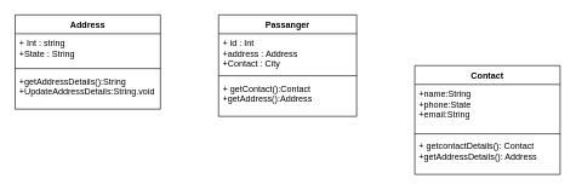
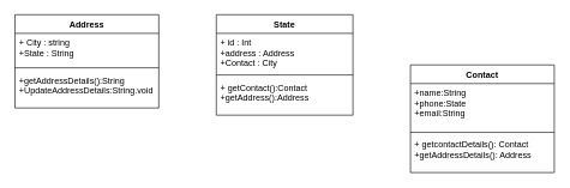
  <mxCell id="0" />
  <mxCell id="1" parent="0" />
- <mxCell id="2" value="Passanger" style="swimlane;fontStyle=1;align=center;verticalAlign=top;childLayout=stackLayout;horizontal=1;startSize=26;horizontalStack=0;resizeParent=1;resizeParentMax=0;resizeLast=0;collapsible=1;marginBottom=0;" vertex="1" parent="1"><mxGeometry x="300" y="20" width="190" height="140" as="geometry" /></mxCell>
+ <mxCell id="2" value="State" style="swimlane;fontStyle=1;align=center;verticalAlign=top;childLayout=stackLayout;horizontal=1;startSize=26;horizontalStack=0;resizeParent=1;resizeParentMax=0;resizeLast=0;collapsible=1;marginBottom=0;" vertex="1" parent="1"><mxGeometry x="300" y="20" width="190" height="140" as="geometry" /></mxCell>
  <mxCell id="3" value="+ id : Int&#10;+address : Address&#10;+Contact : City" style="text;strokeColor=none;fillColor=none;align=left;verticalAlign=top;spacingLeft=4;spacingRight=4;overflow=hidden;rotatable=0;points=[[0,0.5],[1,0.5]];portConstraint=eastwest;" vertex="1" parent="2"><mxGeometry y="26" width="190" height="54" as="geometry" /></mxCell>
  <mxCell id="4" value="" style="line;strokeWidth=1;fillColor=none;align=left;verticalAlign=middle;spacingTop=-1;spacingLeft=3;spacingRight=3;rotatable=0;labelPosition=right;points=[];portConstraint=eastwest;" vertex="1" parent="2"><mxGeometry y="80" width="190" height="8" as="geometry" /></mxCell>
  <mxCell id="5" value="+ getContact():Contact&#10;+getAddress():Address" style="text;strokeColor=none;fillColor=none;align=left;verticalAlign=top;spacingLeft=4;spacingRight=4;overflow=hidden;rotatable=0;points=[[0,0.5],[1,0.5]];portConstraint=eastwest;" vertex="1" parent="2"><mxGeometry y="88" width="190" height="52" as="geometry" /></mxCell>
  <mxCell id="6" value="Address" style="swimlane;fontStyle=1;align=center;verticalAlign=top;childLayout=stackLayout;horizontal=1;startSize=26;horizontalStack=0;resizeParent=1;resizeParentMax=0;resizeLast=0;collapsible=1;marginBottom=0;" vertex="1" parent="1"><mxGeometry x="20" y="20" width="200" height="130" as="geometry" /></mxCell>
- <mxCell id="7" value="+ Int : string&#10;+State : String" style="text;strokeColor=none;fillColor=none;align=left;verticalAlign=top;spacingLeft=4;spacingRight=4;overflow=hidden;rotatable=0;points=[[0,0.5],[1,0.5]];portConstraint=eastwest;" vertex="1" parent="6"><mxGeometry y="26" width="200" height="44" as="geometry" /></mxCell>
+ <mxCell id="7" value="+ City : string&#10;+State : String" style="text;strokeColor=none;fillColor=none;align=left;verticalAlign=top;spacingLeft=4;spacingRight=4;overflow=hidden;rotatable=0;points=[[0,0.5],[1,0.5]];portConstraint=eastwest;" vertex="1" parent="6"><mxGeometry y="26" width="200" height="44" as="geometry" /></mxCell>
  <mxCell id="8" value="" style="line;strokeWidth=1;fillColor=none;align=left;verticalAlign=middle;spacingTop=-1;spacingLeft=3;spacingRight=3;rotatable=0;labelPosition=right;points=[];portConstraint=eastwest;" vertex="1" parent="6"><mxGeometry y="70" width="200" height="8" as="geometry" /></mxCell>
  <mxCell id="9" value="+getAddressDetails():String&#10;+UpdateAddressDetails:String.void" style="text;strokeColor=none;fillColor=none;align=left;verticalAlign=top;spacingLeft=4;spacingRight=4;overflow=hidden;rotatable=0;points=[[0,0.5],[1,0.5]];portConstraint=eastwest;" vertex="1" parent="6"><mxGeometry y="78" width="200" height="52" as="geometry" /></mxCell>
  <mxCell id="10" value="Contact" style="swimlane;fontStyle=1;align=center;verticalAlign=top;childLayout=stackLayout;horizontal=1;startSize=26;horizontalStack=0;resizeParent=1;resizeParentMax=0;resizeLast=0;collapsible=1;marginBottom=0;" vertex="1" parent="1"><mxGeometry x="570" y="90" width="200" height="150" as="geometry" /></mxCell>
  <mxCell id="11" value="+name:String&#10;+phone:State&#10;+email:String" style="text;strokeColor=none;fillColor=none;align=left;verticalAlign=top;spacingLeft=4;spacingRight=4;overflow=hidden;rotatable=0;points=[[0,0.5],[1,0.5]];portConstraint=eastwest;" vertex="1" parent="10"><mxGeometry y="26" width="200" height="64" as="geometry" /></mxCell>
  <mxCell id="12" value="" style="line;strokeWidth=1;fillColor=none;align=left;verticalAlign=middle;spacingTop=-1;spacingLeft=3;spacingRight=3;rotatable=0;labelPosition=right;points=[];portConstraint=eastwest;" vertex="1" parent="10"><mxGeometry y="90" width="200" height="8" as="geometry" /></mxCell>
  <mxCell id="13" value="+ getcontactDetails(): Contact&#10;+getAddressDetails(): Address" style="text;strokeColor=none;fillColor=none;align=left;verticalAlign=top;spacingLeft=4;spacingRight=4;overflow=hidden;rotatable=0;points=[[0,0.5],[1,0.5]];portConstraint=eastwest;" vertex="1" parent="10"><mxGeometry y="98" width="200" height="52" as="geometry" /></mxCell>
